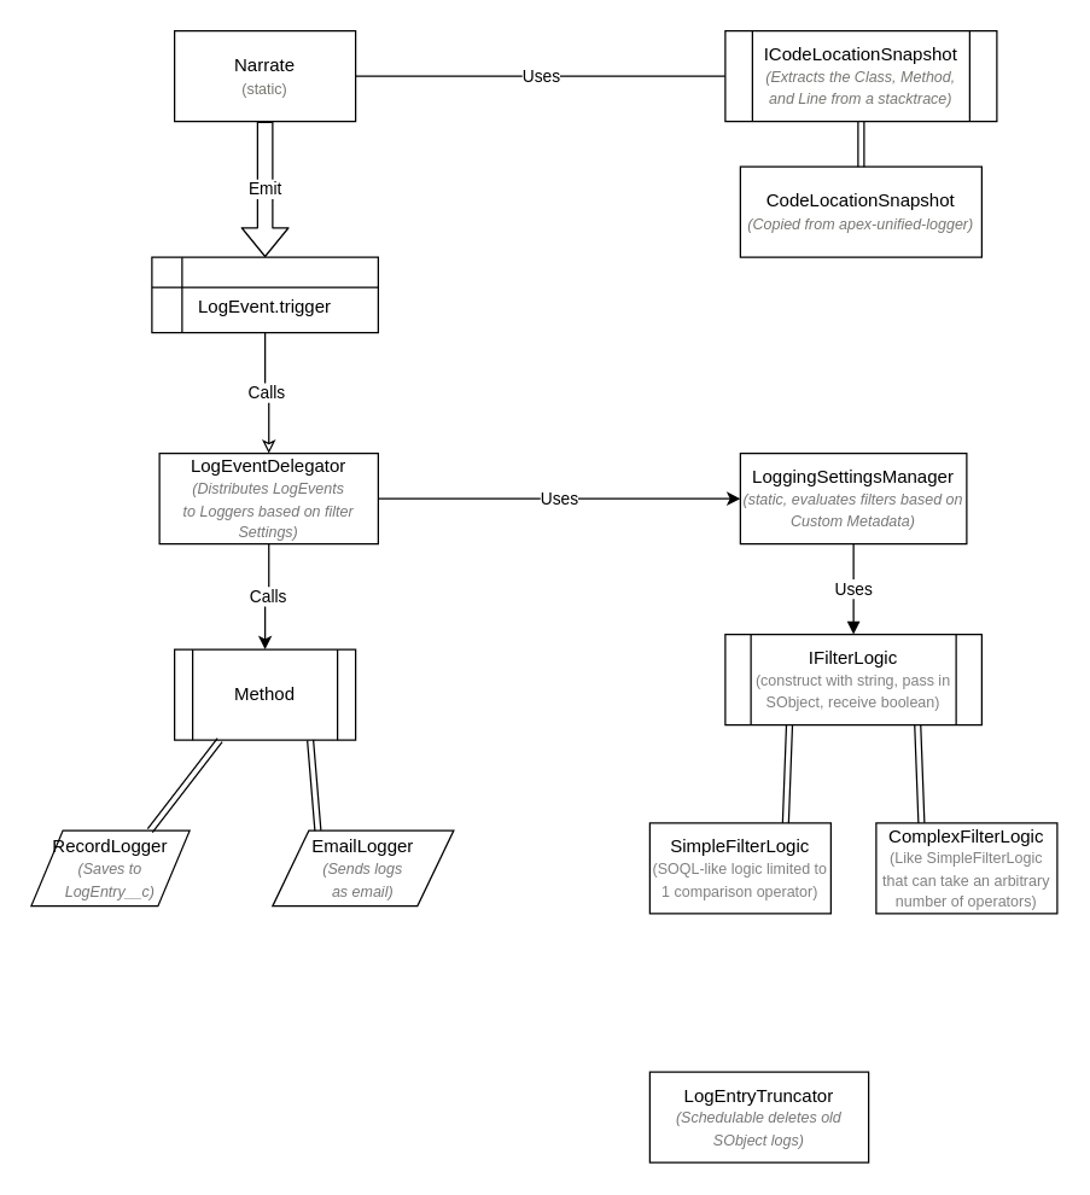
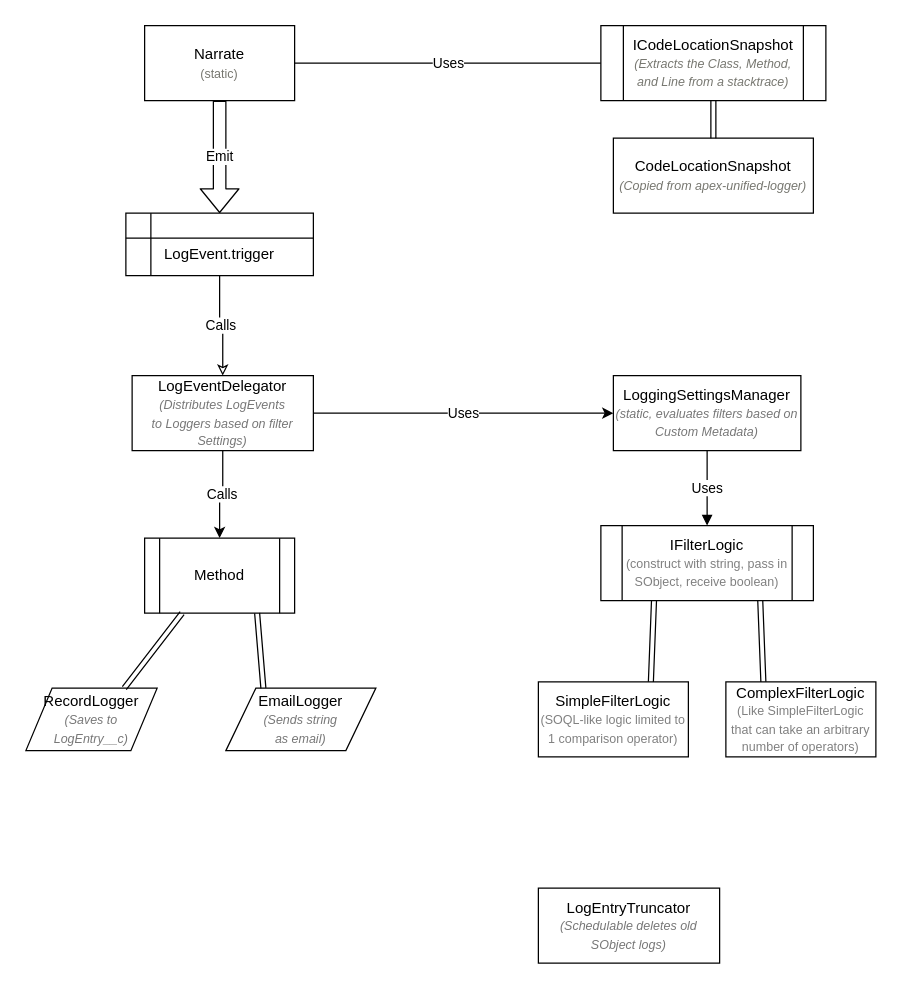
  <mxCell id="0" />
  <mxCell id="1" parent="0" />
  <mxCell id="2" value="Method" style="shape=process;whiteSpace=wrap;html=1;backgroundOutline=1;" parent="1" vertex="1"><mxGeometry x="115" y="430" width="120" height="60" as="geometry" /></mxCell>
  <mxCell id="3" value="Calls" style="edgeStyle=orthogonalEdgeStyle;rounded=0;orthogonalLoop=1;jettySize=auto;html=1;exitX=0.5;exitY=1;exitDx=0;exitDy=0;entryX=0.5;entryY=0;entryDx=0;entryDy=0;" parent="1" source="5" target="2" edge="1"><mxGeometry relative="1" as="geometry" /></mxCell>
  <mxCell id="4" value="Uses" style="edgeStyle=orthogonalEdgeStyle;rounded=0;orthogonalLoop=1;jettySize=auto;html=1;exitX=1;exitY=0.5;exitDx=0;exitDy=0;entryX=0;entryY=0.5;entryDx=0;entryDy=0;" parent="1" source="5" target="21" edge="1"><mxGeometry relative="1" as="geometry" /></mxCell>
  <mxCell id="5" value="LogEventDelegator&lt;br&gt;&lt;i&gt;&lt;font style=&quot;font-size: 10px&quot; color=&quot;#777777&quot;&gt;(Distributes LogEvents to&amp;nbsp;Loggers based on filter Settings)&lt;/font&gt;&lt;/i&gt;" style="rounded=0;whiteSpace=wrap;html=1;" parent="1" vertex="1"><mxGeometry x="105" y="300" width="145" height="60" as="geometry" /></mxCell>
  <mxCell id="6" value="RecordLogger&lt;br&gt;&lt;i&gt;&lt;font style=&quot;font-size: 10px&quot; color=&quot;#777777&quot;&gt;(Saves to&lt;br&gt;LogEntry__c)&lt;/font&gt;&lt;/i&gt;" style="shape=parallelogram;perimeter=parallelogramPerimeter;whiteSpace=wrap;html=1;" parent="1" vertex="1"><mxGeometry x="20" y="550" width="105" height="50" as="geometry" /></mxCell>
- <mxCell id="7" value="EmailLogger&lt;br&gt;&lt;i&gt;&lt;font style=&quot;font-size: 10px&quot; color=&quot;#777777&quot;&gt;(Sends logs&lt;br&gt;as email)&lt;/font&gt;&lt;/i&gt;" style="shape=parallelogram;perimeter=parallelogramPerimeter;whiteSpace=wrap;html=1;" parent="1" vertex="1"><mxGeometry x="180" y="550" width="120" height="50" as="geometry" /></mxCell>
+ <mxCell id="7" value="EmailLogger&lt;br&gt;&lt;i&gt;&lt;font style=&quot;font-size: 10px&quot; color=&quot;#777777&quot;&gt;(Sends string&lt;br&gt;as email)&lt;/font&gt;&lt;/i&gt;" style="shape=parallelogram;perimeter=parallelogramPerimeter;whiteSpace=wrap;html=1;" parent="1" vertex="1"><mxGeometry x="180" y="550" width="120" height="50" as="geometry" /></mxCell>
  <mxCell id="8" value="Narrate&lt;br&gt;&lt;font style=&quot;font-size: 10px&quot; color=&quot;#77777&quot;&gt;(static)&lt;/font&gt;" style="whiteSpace=wrap;html=1;rounded=0;" parent="1" vertex="1"><mxGeometry x="115" y="20" width="120" height="60" as="geometry" /></mxCell>
  <mxCell id="9" value="" style="shape=link;html=1;exitX=0.75;exitY=0;exitDx=0;exitDy=0;entryX=0.25;entryY=1;entryDx=0;entryDy=0;" parent="1" source="6" target="2" edge="1"><mxGeometry width="50" height="50" relative="1" as="geometry"><mxPoint x="175" y="540" as="sourcePoint" /><mxPoint x="405" y="460" as="targetPoint" /></mxGeometry></mxCell>
  <mxCell id="10" value="IFilterLogic&lt;br&gt;&lt;font style=&quot;font-size: 10px&quot; color=&quot;#808080&quot;&gt;(construct with string, pass in SObject, receive boolean)&lt;/font&gt;" style="shape=process;whiteSpace=wrap;html=1;backgroundOutline=1;" parent="1" vertex="1"><mxGeometry x="480" y="420" width="170" height="60" as="geometry" /></mxCell>
  <mxCell id="11" value="Emit" style="shape=flexArrow;endArrow=classic;html=1;entryX=0.5;entryY=0;entryDx=0;entryDy=0;exitX=0.5;exitY=1;exitDx=0;exitDy=0;" parent="1" source="8" target="15" edge="1"><mxGeometry width="50" height="50" relative="1" as="geometry"><mxPoint x="290" y="120" as="sourcePoint" /><mxPoint x="175" y="170" as="targetPoint" /></mxGeometry></mxCell>
  <mxCell id="12" value="Calls" style="edgeStyle=orthogonalEdgeStyle;rounded=0;orthogonalLoop=1;jettySize=auto;html=1;exitX=0.5;exitY=1;exitDx=0;exitDy=0;entryX=0.5;entryY=0;entryDx=0;entryDy=0;endArrow=classic;endFill=0;" parent="1" source="15" target="5" edge="1"><mxGeometry relative="1" as="geometry"><mxPoint x="175" y="230" as="sourcePoint" /></mxGeometry></mxCell>
  <mxCell id="13" value="Uses" style="edgeStyle=orthogonalEdgeStyle;rounded=0;orthogonalLoop=1;jettySize=auto;html=1;exitX=1;exitY=0.5;exitDx=0;exitDy=0;entryX=0;entryY=0.5;entryDx=0;entryDy=0;endArrow=none;endFill=0;" parent="1" source="8" target="16" edge="1"><mxGeometry relative="1" as="geometry"><mxPoint x="235" y="15" as="sourcePoint" /></mxGeometry></mxCell>
  <mxCell id="14" value="CodeLocationSnapshot&lt;br&gt;&lt;i style=&quot;color: rgb(119 , 119 , 112)&quot;&gt;&lt;font style=&quot;font-size: 10px&quot;&gt;(Copied from apex-unified-logger)&lt;/font&gt;&lt;/i&gt;" style="rounded=0;whiteSpace=wrap;html=1;" parent="1" vertex="1"><mxGeometry x="490" y="110" width="160" height="60" as="geometry" /></mxCell>
  <mxCell id="15" value="&lt;br&gt;LogEvent.trigger" style="shape=internalStorage;whiteSpace=wrap;html=1;backgroundOutline=1;" parent="1" vertex="1"><mxGeometry x="100" y="170" width="150" height="50" as="geometry" /></mxCell>
  <mxCell id="16" value="ICodeLocationSnapshot&lt;br&gt;&lt;i style=&quot;color: rgb(119 , 119 , 112)&quot;&gt;&lt;font style=&quot;font-size: 10px&quot;&gt;(Extracts the Class, Method, and Line from a stacktrace)&lt;/font&gt;&lt;/i&gt;" style="shape=process;whiteSpace=wrap;html=1;backgroundOutline=1;" parent="1" vertex="1"><mxGeometry x="480" y="20" width="180" height="60" as="geometry" /></mxCell>
  <mxCell id="17" value="" style="shape=link;html=1;endArrow=classic;endFill=0;entryX=0.5;entryY=0;entryDx=0;entryDy=0;exitX=0.5;exitY=1;exitDx=0;exitDy=0;" parent="1" source="16" target="14" edge="1"><mxGeometry width="50" height="50" relative="1" as="geometry"><mxPoint x="175" y="-30" as="sourcePoint" /><mxPoint x="175" y="-120" as="targetPoint" /></mxGeometry></mxCell>
  <mxCell id="18" value="SimpleFilterLogic&lt;br&gt;&lt;font color=&quot;#808080&quot; style=&quot;font-size: 10px&quot;&gt;(SOQL-like logic limited to 1 comparison operator)&lt;/font&gt;" style="rounded=0;whiteSpace=wrap;html=1;" parent="1" vertex="1"><mxGeometry x="430" y="545" width="120" height="60" as="geometry" /></mxCell>
  <mxCell id="19" value="" style="shape=link;html=1;endArrow=classic;endFill=0;entryX=0.75;entryY=0;entryDx=0;entryDy=0;exitX=0.25;exitY=1;exitDx=0;exitDy=0;" parent="1" source="10" target="18" edge="1"><mxGeometry width="50" height="50" relative="1" as="geometry"><mxPoint x="515" y="50" as="sourcePoint" /><mxPoint x="535" y="50" as="targetPoint" /></mxGeometry></mxCell>
  <mxCell id="20" value="Uses" style="edgeStyle=orthogonalEdgeStyle;rounded=0;orthogonalLoop=1;jettySize=auto;html=1;exitX=0.5;exitY=1;exitDx=0;exitDy=0;entryX=0.5;entryY=0;entryDx=0;entryDy=0;endArrow=block;endFill=1;" parent="1" source="21" target="10" edge="1"><mxGeometry relative="1" as="geometry" /></mxCell>
  <mxCell id="21" value="LoggingSettingsManager&lt;br&gt;&lt;i&gt;&lt;font style=&quot;font-size: 10px&quot; color=&quot;#777777&quot;&gt;(static, evaluates filters based on Custom Metadata)&lt;/font&gt;&lt;/i&gt;" style="rounded=0;whiteSpace=wrap;html=1;" parent="1" vertex="1"><mxGeometry x="490" y="300" width="150" height="60" as="geometry" /></mxCell>
  <mxCell id="22" value="" style="shape=link;html=1;entryX=0.75;entryY=1;entryDx=0;entryDy=0;" parent="1" target="2" edge="1"><mxGeometry width="50" height="50" relative="1" as="geometry"><mxPoint x="210" y="550" as="sourcePoint" /><mxPoint x="185" y="500" as="targetPoint" /></mxGeometry></mxCell>
  <mxCell id="23" value="ComplexFilterLogic&lt;br&gt;&lt;font color=&quot;#808080&quot; style=&quot;font-size: 10px&quot;&gt;(Like SimpleFilterLogic that can take an arbitrary number of operators)&lt;/font&gt;" style="rounded=0;whiteSpace=wrap;html=1;" parent="1" vertex="1"><mxGeometry x="580" y="545" width="120" height="60" as="geometry" /></mxCell>
  <mxCell id="24" value="" style="shape=link;html=1;endArrow=classic;endFill=0;entryX=0.25;entryY=0;entryDx=0;entryDy=0;exitX=0.75;exitY=1;exitDx=0;exitDy=0;" parent="1" source="10" target="23" edge="1"><mxGeometry width="50" height="50" relative="1" as="geometry"><mxPoint x="575" y="490" as="sourcePoint" /><mxPoint x="470" y="555" as="targetPoint" /></mxGeometry></mxCell>
  <mxCell id="25" value="LogEntryTruncator&lt;br&gt;&lt;i&gt;&lt;font style=&quot;font-size: 10px&quot; color=&quot;#777777&quot;&gt;(Schedulable deletes old SObject logs)&lt;/font&gt;&lt;/i&gt;" style="rounded=0;whiteSpace=wrap;html=1;" vertex="1" parent="1"><mxGeometry x="430" y="710" width="145" height="60" as="geometry" /></mxCell>
